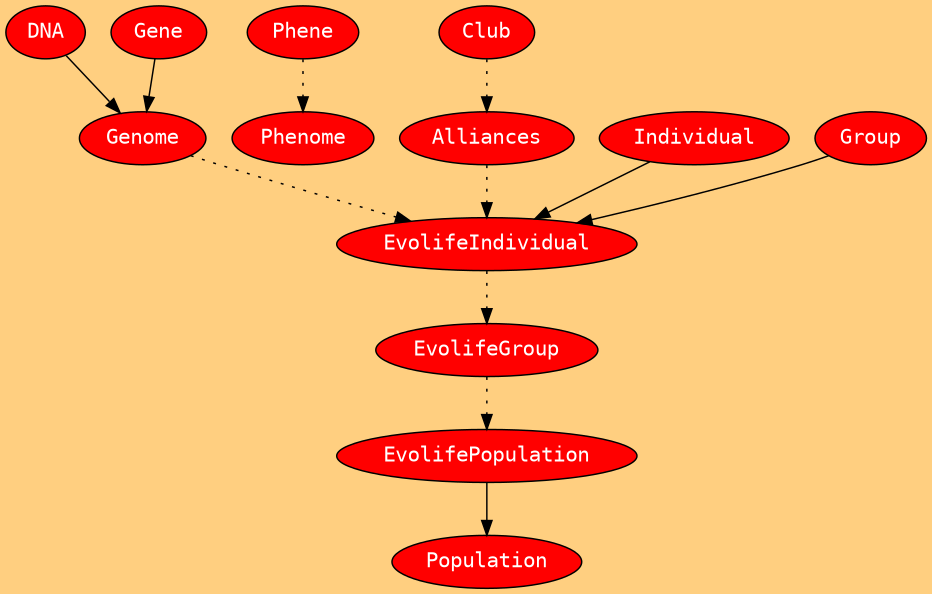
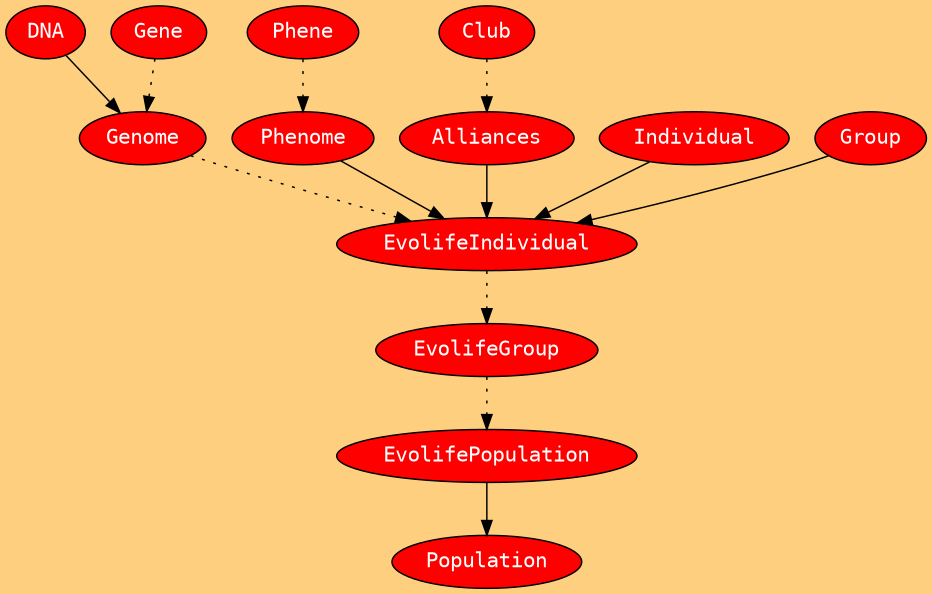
  digraph {
    bgcolor="#FFCF80"
    color=White
    fontname="DejaVu Sans Mono"
    node [fillcolor=Red fontcolor=White fontname="DejaVu Sans Mono" style=filled]
    edge [fontname="DejaVu Sans Mono"]
    DNA
    Genome
    EvolifeIndividual
    EvolifeGroup
    EvolifePopulation
    Phenome
    Alliances
    Gene
    Phene
    Club
    Individual
    Population
    Group
    DNA -> Genome
    Genome -> EvolifeIndividual [style=dotted]
    EvolifeIndividual -> EvolifeGroup [style=dotted]
    EvolifeGroup -> EvolifePopulation [style=dotted]
    EvolifePopulation -> Population
-   Alliances -> EvolifeIndividual [style=dotted]
-   Gene -> Genome [style=solid]
+   Phenome -> EvolifeIndividual
+   Alliances -> EvolifeIndividual
+   Gene -> Genome [style=dotted]
    Phene -> Phenome [style=dotted]
    Club -> Alliances [style=dotted]
    Individual -> EvolifeIndividual
    Group -> EvolifeIndividual
  }
